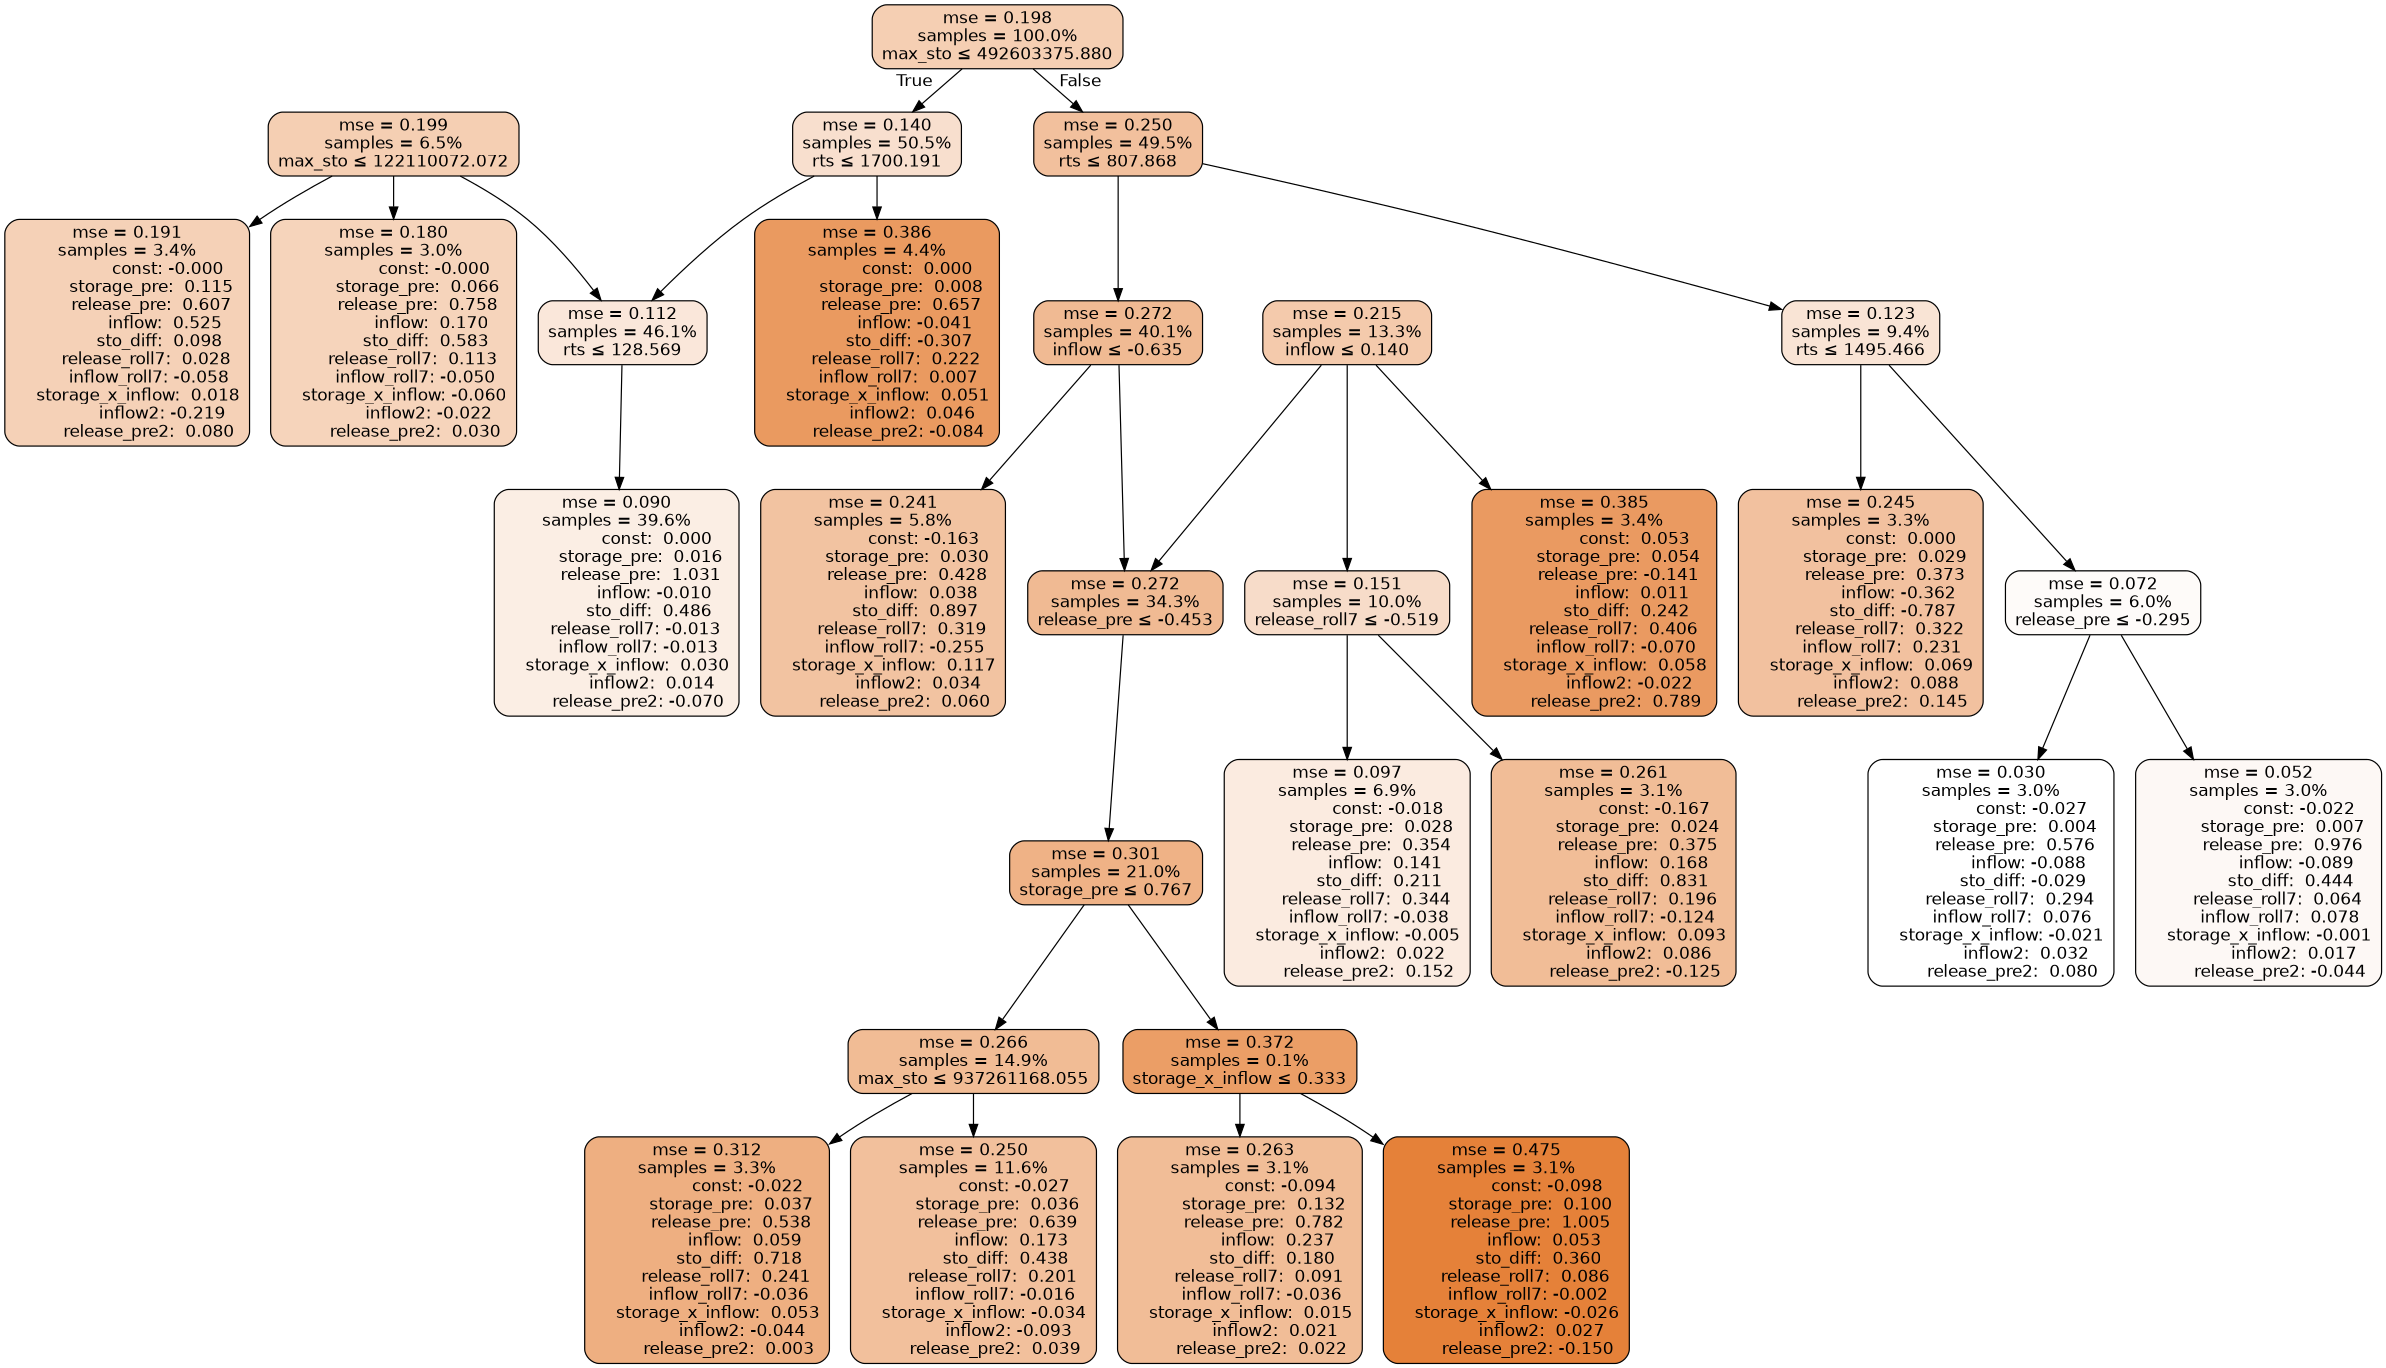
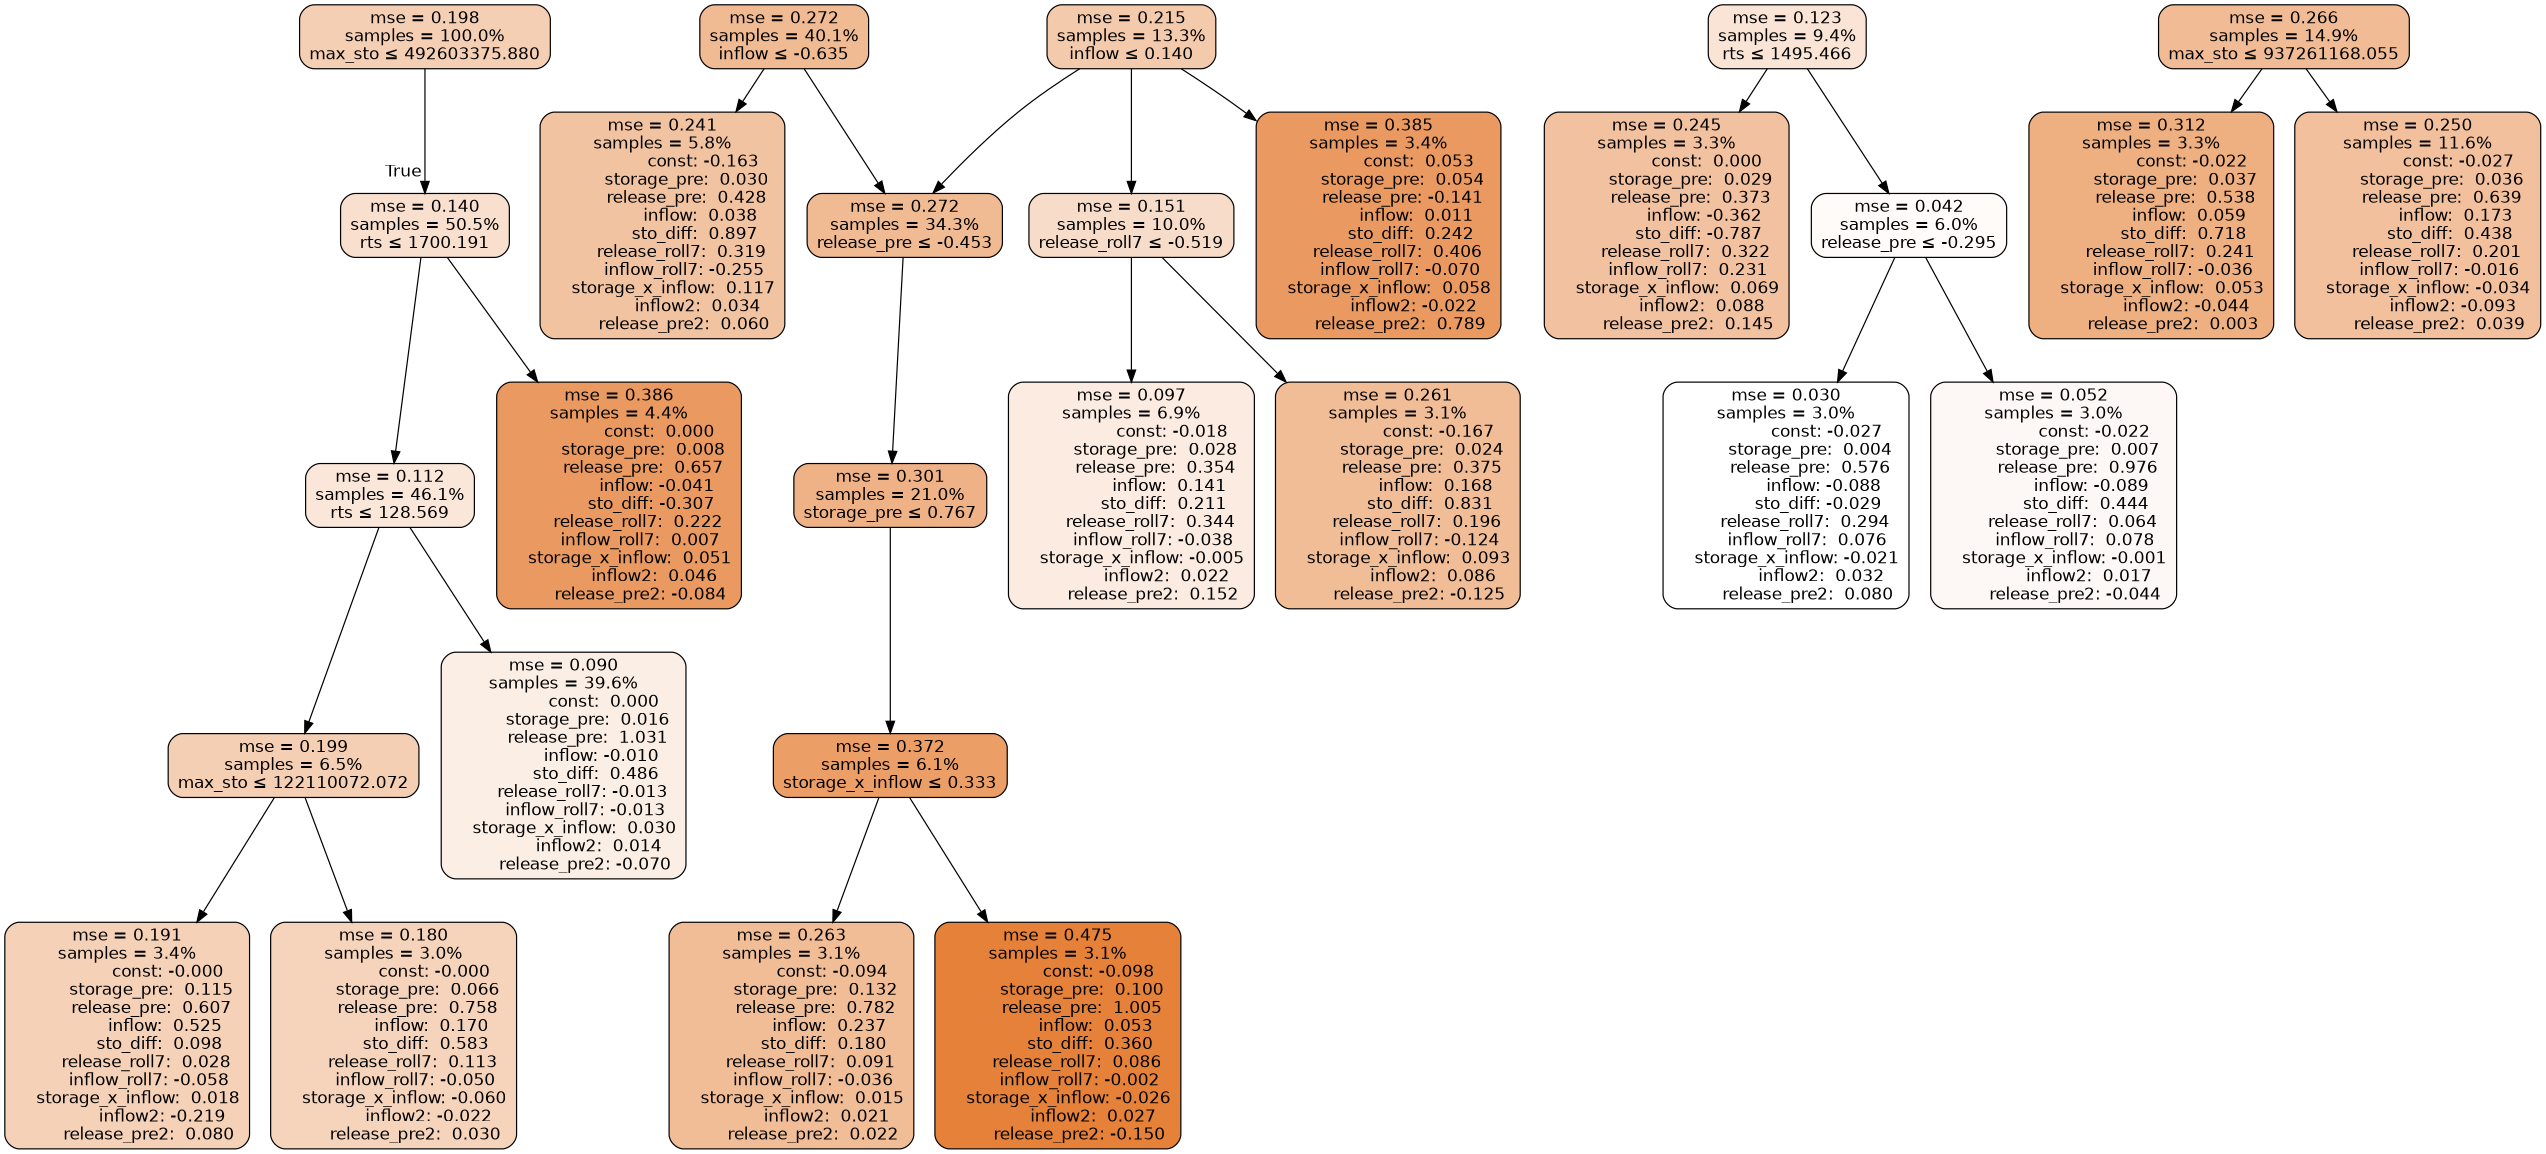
  digraph {
    node [color=black fillcolor="#f5cfb3" fontname=helvetica shape=rectangle style="filled, rounded"]
    edge [fontname=helvetica]
    n1 [label="mse = 0.198\nsamples = 100.0%\nmax_sto &le; 492603375.880"]
    n2 [fillcolor="#f8dfce" label="mse = 0.140\nsamples = 50.5%\nrts &le; 1700.191"]
-   n3 [fillcolor="#f2c09d" label="mse = 0.250\nsamples = 49.5%\nrts &le; 807.868"]
    n4 [fillcolor="#fae7da" label="mse = 0.112\nsamples = 46.1%\nrts &le; 128.569"]
    n5 [fillcolor="#ea9a60" label="mse = 0.386\nsamples = 4.4%\n               const:  0.000\n         storage_pre:  0.008\n         release_pre:  0.657\n              inflow: -0.041\n            sto_diff: -0.307\n       release_roll7:  0.222\n        inflow_roll7:  0.007\n    storage_x_inflow:  0.051\n             inflow2:  0.046\n        release_pre2: -0.084"]
    n6 [fillcolor="#f0ba93" label="mse = 0.272\nsamples = 40.1%\ninflow &le; -0.635"]
    n7 [fillcolor="#f9e4d5" label="mse = 0.123\nsamples = 9.4%\nrts &le; 1495.466"]
    n8 [label="mse = 0.199\nsamples = 6.5%\nmax_sto &le; 122110072.072"]
    n9 [fillcolor="#fbeee4" label="mse = 0.090\nsamples = 39.6%\n               const:  0.000\n         storage_pre:  0.016\n         release_pre:  1.031\n              inflow: -0.010\n            sto_diff:  0.486\n       release_roll7: -0.013\n        inflow_roll7: -0.013\n    storage_x_inflow:  0.030\n             inflow2:  0.014\n        release_pre2: -0.070"]
    n10 [fillcolor="#f5d1b7" label="mse = 0.191\nsamples = 3.4%\n               const: -0.000\n         storage_pre:  0.115\n         release_pre:  0.607\n              inflow:  0.525\n            sto_diff:  0.098\n       release_roll7:  0.028\n        inflow_roll7: -0.058\n    storage_x_inflow:  0.018\n             inflow2: -0.219\n        release_pre2:  0.080"]
    n11 [fillcolor="#f6d4bb" label="mse = 0.180\nsamples = 3.0%\n               const: -0.000\n         storage_pre:  0.066\n         release_pre:  0.758\n              inflow:  0.170\n            sto_diff:  0.583\n       release_roll7:  0.113\n        inflow_roll7: -0.050\n    storage_x_inflow: -0.060\n             inflow2: -0.022\n        release_pre2:  0.030"]
    n12 [fillcolor="#f2c3a1" label="mse = 0.241\nsamples = 5.8%\n               const: -0.163\n         storage_pre:  0.030\n         release_pre:  0.428\n              inflow:  0.038\n            sto_diff:  0.897\n       release_roll7:  0.319\n        inflow_roll7: -0.255\n    storage_x_inflow:  0.117\n             inflow2:  0.034\n        release_pre2:  0.060"]
    n13 [fillcolor="#f0ba93" label="mse = 0.272\nsamples = 34.3%\nrelease_pre &le; -0.453"]
    n14 [fillcolor="#f2c19f" label="mse = 0.245\nsamples = 3.3%\n               const:  0.000\n         storage_pre:  0.029\n         release_pre:  0.373\n              inflow: -0.362\n            sto_diff: -0.787\n       release_roll7:  0.322\n        inflow_roll7:  0.231\n    storage_x_inflow:  0.069\n             inflow2:  0.088\n        release_pre2:  0.145"]
-   n15 [fillcolor="#fefbf9" label="mse = 0.072\nsamples = 6.0%\nrelease_pre &le; -0.295"]
+   n15 [fillcolor="#fefbf9" label="mse = 0.042\nsamples = 6.0%\nrelease_pre &le; -0.295"]
    n16 [fillcolor="#efb286" label="mse = 0.301\nsamples = 21.0%\nstorage_pre &le; 0.767"]
    n17 [fillcolor="#f4caac" label="mse = 0.215\nsamples = 13.3%\ninflow &le; 0.140"]
    n18 [fillcolor="#f7dcc9" label="mse = 0.151\nsamples = 10.0%\nrelease_roll7 &le; -0.519"]
    n19 [fillcolor="#ea9a61" label="mse = 0.385\nsamples = 3.4%\n               const:  0.053\n         storage_pre:  0.054\n         release_pre: -0.141\n              inflow:  0.011\n            sto_diff:  0.242\n       release_roll7:  0.406\n        inflow_roll7: -0.070\n    storage_x_inflow:  0.058\n             inflow2: -0.022\n        release_pre2:  0.789"]
    n20 [fillcolor="#f1bc95" label="mse = 0.266\nsamples = 14.9%\nmax_sto &le; 937261168.055"]
-   n21 [fillcolor="#eb9e66" label="mse = 0.372\nsamples = 0.1%\nstorage_x_inflow &le; 0.333"]
+   n21 [fillcolor="#eb9e66" label="mse = 0.372\nsamples = 6.1%\nstorage_x_inflow &le; 0.333"]
    n22 [fillcolor="#fbebe0" label="mse = 0.097\nsamples = 6.9%\n               const: -0.018\n         storage_pre:  0.028\n         release_pre:  0.354\n              inflow:  0.141\n            sto_diff:  0.211\n       release_roll7:  0.344\n        inflow_roll7: -0.038\n    storage_x_inflow: -0.005\n             inflow2:  0.022\n        release_pre2:  0.152"]
    n23 [fillcolor="#f1bd97" label="mse = 0.261\nsamples = 3.1%\n               const: -0.167\n         storage_pre:  0.024\n         release_pre:  0.375\n              inflow:  0.168\n            sto_diff:  0.831\n       release_roll7:  0.196\n        inflow_roll7: -0.124\n    storage_x_inflow:  0.093\n             inflow2:  0.086\n        release_pre2: -0.125"]
    n24 [fillcolor="#eeaf81" label="mse = 0.312\nsamples = 3.3%\n               const: -0.022\n         storage_pre:  0.037\n         release_pre:  0.538\n              inflow:  0.059\n            sto_diff:  0.718\n       release_roll7:  0.241\n        inflow_roll7: -0.036\n    storage_x_inflow:  0.053\n             inflow2: -0.044\n        release_pre2:  0.003"]
    n25 [fillcolor="#f2c09c" label="mse = 0.250\nsamples = 11.6%\n               const: -0.027\n         storage_pre:  0.036\n         release_pre:  0.639\n              inflow:  0.173\n            sto_diff:  0.438\n       release_roll7:  0.201\n        inflow_roll7: -0.016\n    storage_x_inflow: -0.034\n             inflow2: -0.093\n        release_pre2:  0.039"]
    n26 [fillcolor="#f1bd97" label="mse = 0.263\nsamples = 3.1%\n               const: -0.094\n         storage_pre:  0.132\n         release_pre:  0.782\n              inflow:  0.237\n            sto_diff:  0.180\n       release_roll7:  0.091\n        inflow_roll7: -0.036\n    storage_x_inflow:  0.015\n             inflow2:  0.021\n        release_pre2:  0.022"]
    n27 [fillcolor="#e58139" label="mse = 0.475\nsamples = 3.1%\n               const: -0.098\n         storage_pre:  0.100\n         release_pre:  1.005\n              inflow:  0.053\n            sto_diff:  0.360\n       release_roll7:  0.086\n        inflow_roll7: -0.002\n    storage_x_inflow: -0.026\n             inflow2:  0.027\n        release_pre2: -0.150"]
    n28 [fillcolor="#ffffff" label="mse = 0.030\nsamples = 3.0%\n               const: -0.027\n         storage_pre:  0.004\n         release_pre:  0.576\n              inflow: -0.088\n            sto_diff: -0.029\n       release_roll7:  0.294\n        inflow_roll7:  0.076\n    storage_x_inflow: -0.021\n             inflow2:  0.032\n        release_pre2:  0.080"]
    n29 [fillcolor="#fdf8f5" label="mse = 0.052\nsamples = 3.0%\n               const: -0.022\n         storage_pre:  0.007\n         release_pre:  0.976\n              inflow: -0.089\n            sto_diff:  0.444\n       release_roll7:  0.064\n        inflow_roll7:  0.078\n    storage_x_inflow: -0.001\n             inflow2:  0.017\n        release_pre2: -0.044"]
    n1 -> n2 [headlabel=True labelangle=45 labeldistance=2.5]
-   n1 -> n3 [headlabel=False labelangle=-45 labeldistance=2.5]
    n2 -> n4
    n2 -> n5
-   n3 -> n6
-   n3 -> n7
-   n8 -> n4
+   n4 -> n8
    n4 -> n9
    n6 -> n12
    n6 -> n13
    n7 -> n14
    n7 -> n15
    n8 -> n10
    n8 -> n11
    n13 -> n16
    n15 -> n28
    n15 -> n29
-   n16 -> n20
    n16 -> n21
    n17 -> n13
    n17 -> n18
    n17 -> n19
    n18 -> n22
    n18 -> n23
    n20 -> n24
    n20 -> n25
    n21 -> n26
    n21 -> n27
  }
